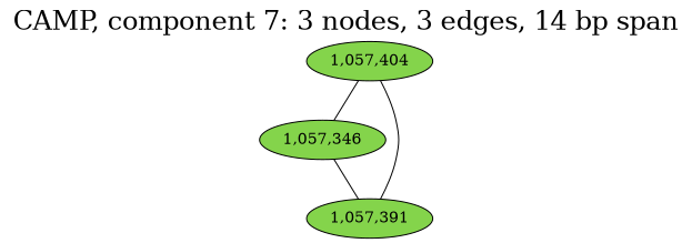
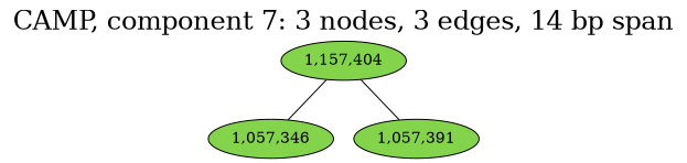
  graph {
    fontsize=24
    label="CAMP, component 7: 3 nodes, 3 edges, 14 bp span"
    labelloc=t
    node [fillcolor="#84d44b" fontcolor="#000000" style=filled]
    n1 [label="1,057,346"]
-   "1,057,404"
+   "1,057,404" [label="1,157,404"]
    "1,057,391"
-   n1 -- "1,057,391"
    "1,057,404" -- n1
    "1,057,404" -- "1,057,391"
  }
